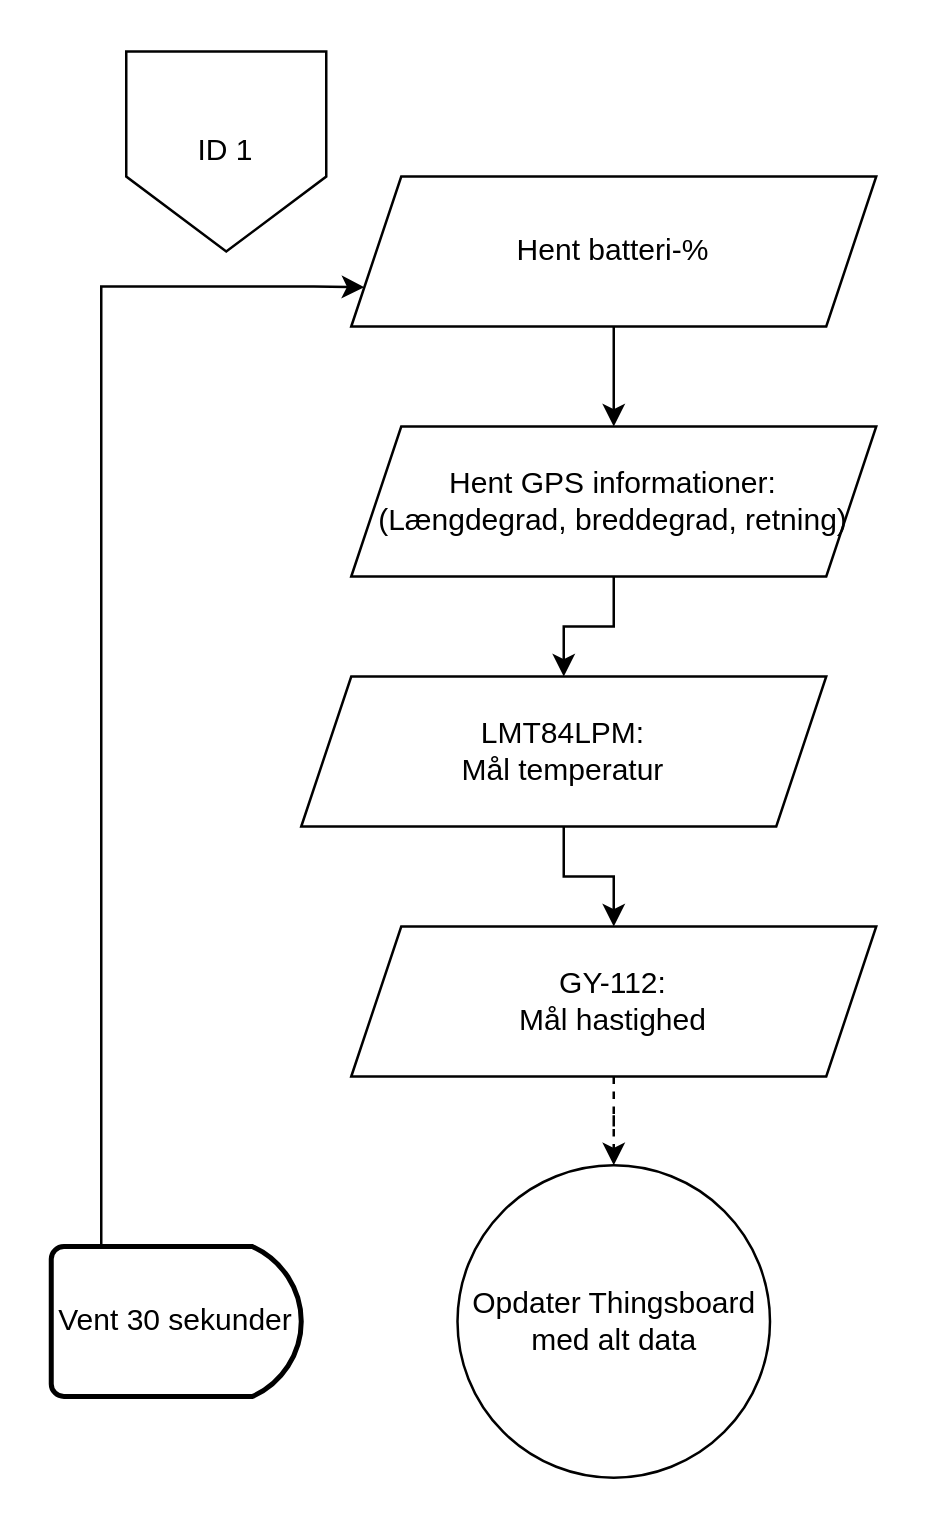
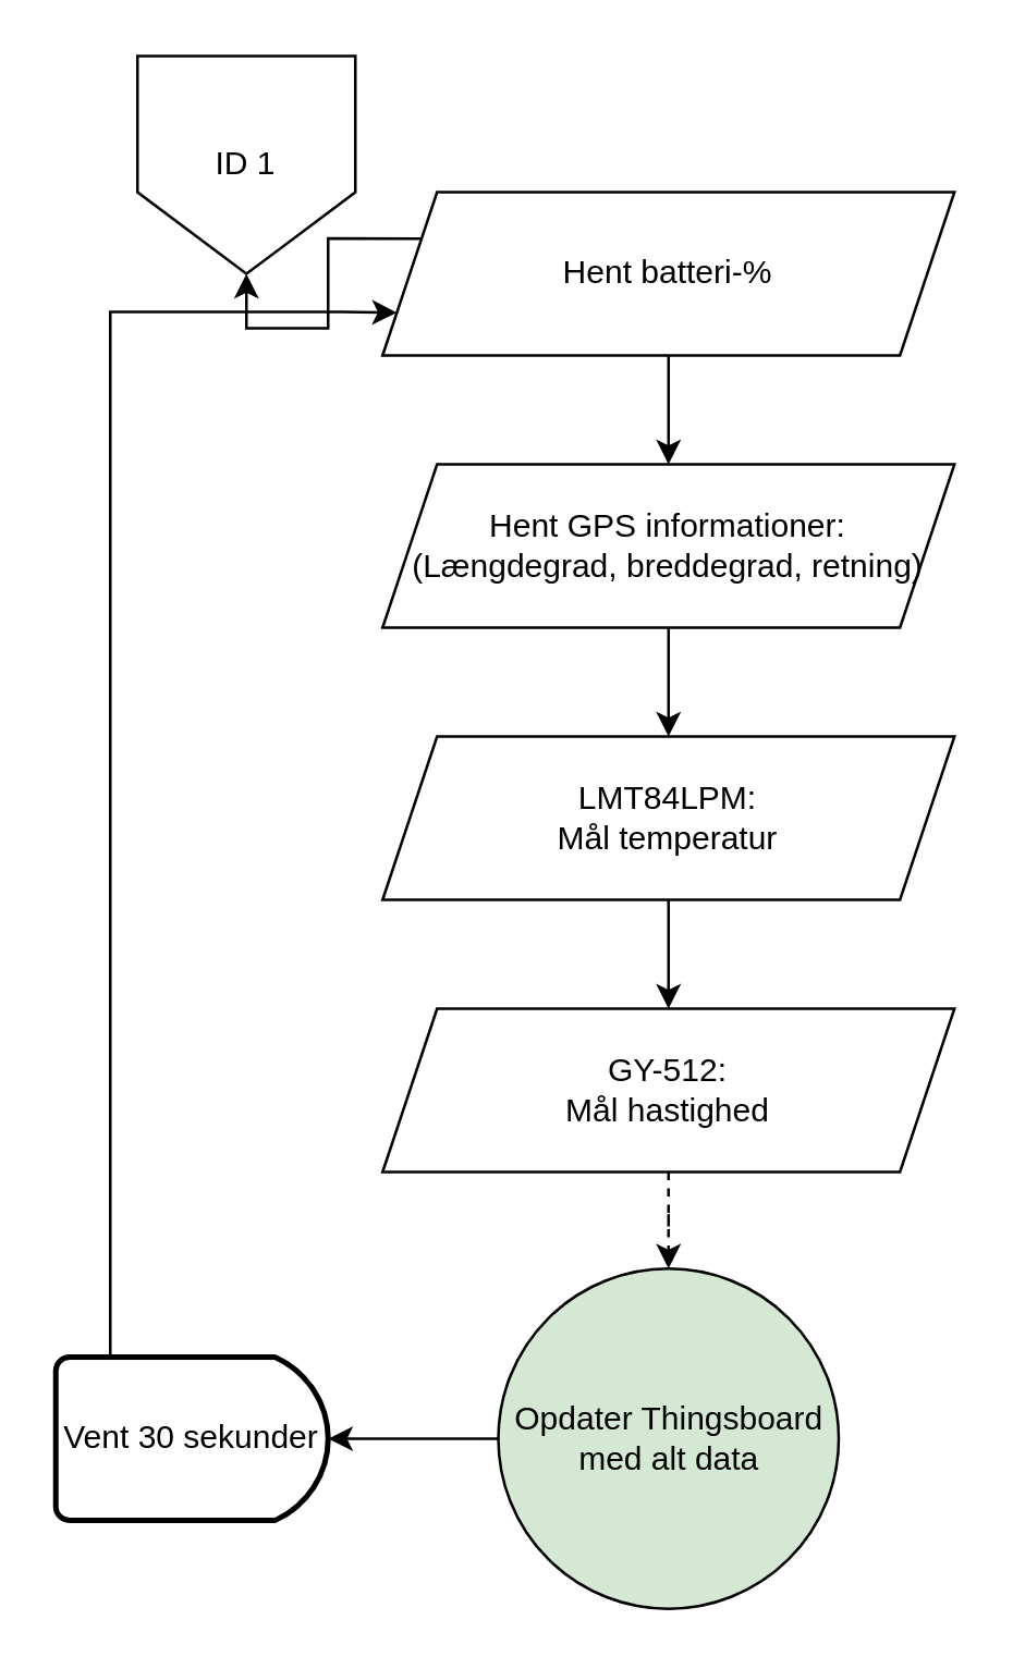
  <mxCell id="0" />
  <mxCell id="1" parent="0" />
+ <mxCell id="2" style="edgeStyle=orthogonalEdgeStyle;rounded=0;orthogonalLoop=1;jettySize=auto;html=1;exitX=0;exitY=0.25;exitDx=0;exitDy=0;entryX=0.5;entryY=1;entryDx=0;entryDy=0;" edge="1" parent="1" source="3" target="9"><mxGeometry relative="1" as="geometry" /></mxCell>
  <mxCell id="3" value="Hent batteri-%" style="shape=parallelogram;perimeter=parallelogramPerimeter;whiteSpace=wrap;html=1;fixedSize=1;rounded=0;" vertex="1" parent="1"><mxGeometry x="140" y="70" width="210" height="60" as="geometry" /></mxCell>
- <mxCell id="5" value="Opdater Thingsboard med alt data" style="ellipse;whiteSpace=wrap;html=1;aspect=fixed;" vertex="1" parent="1"><mxGeometry x="182.5" y="465.5" width="125" height="125" as="geometry" /></mxCell>
+ <mxCell id="4" value="" style="edgeStyle=orthogonalEdgeStyle;rounded=0;orthogonalLoop=1;jettySize=auto;html=1;" edge="1" parent="1" source="5" target="14"><mxGeometry relative="1" as="geometry" /></mxCell>
+ <mxCell id="5" value="Opdater Thingsboard med alt data" style="ellipse;whiteSpace=wrap;html=1;aspect=fixed;fillColor=#d5e8d4;" vertex="1" parent="1"><mxGeometry x="182.5" y="465.5" width="125" height="125" as="geometry" /></mxCell>
  <mxCell id="6" style="edgeStyle=orthogonalEdgeStyle;rounded=0;orthogonalLoop=1;jettySize=auto;html=1;entryX=0;entryY=0.75;entryDx=0;entryDy=0;exitX=0.4;exitY=0;exitDx=0;exitDy=0;exitPerimeter=0;" edge="1" parent="1" target="3"><mxGeometry relative="1" as="geometry"><Array as="points"><mxPoint x="40" y="114" /><mxPoint x="125" y="114" /></Array><mxPoint x="40" y="508" as="sourcePoint" /><mxPoint x="125.25" y="124.25" as="targetPoint" /></mxGeometry></mxCell>
  <mxCell id="7" value="" style="edgeStyle=orthogonalEdgeStyle;rounded=0;orthogonalLoop=1;jettySize=auto;html=1;" edge="1" parent="1" source="8" target="13"><mxGeometry relative="1" as="geometry" /></mxCell>
- <mxCell id="8" value="&lt;div&gt;LMT84LPM:&lt;/div&gt;&lt;div&gt;Mål temperatur&lt;br&gt;&lt;/div&gt;" style="shape=parallelogram;perimeter=parallelogramPerimeter;whiteSpace=wrap;html=1;fixedSize=1;rounded=0;" vertex="1" parent="1"><mxGeometry x="120" y="270" width="210" height="60" as="geometry" /></mxCell>
+ <mxCell id="8" value="&lt;div&gt;LMT84LPM:&lt;/div&gt;&lt;div&gt;Mål temperatur&lt;br&gt;&lt;/div&gt;" style="shape=parallelogram;perimeter=parallelogramPerimeter;whiteSpace=wrap;html=1;fixedSize=1;rounded=0;" vertex="1" parent="1"><mxGeometry x="140" y="270" width="210" height="60" as="geometry" /></mxCell>
  <mxCell id="9" value="ID 1" style="shape=offPageConnector;whiteSpace=wrap;html=1;" vertex="1" parent="1"><mxGeometry x="50" y="20" width="80" height="80" as="geometry" /></mxCell>
  <mxCell id="10" value="" style="edgeStyle=orthogonalEdgeStyle;rounded=0;orthogonalLoop=1;jettySize=auto;html=1;" edge="1" parent="1" source="11" target="8"><mxGeometry relative="1" as="geometry" /></mxCell>
  <mxCell id="11" value="Hent GPS informationer:&lt;br&gt;(Længdegrad, breddegrad, retning)" style="shape=parallelogram;perimeter=parallelogramPerimeter;whiteSpace=wrap;html=1;fixedSize=1;" vertex="1" parent="1"><mxGeometry x="140" y="170" width="210" height="60" as="geometry" /></mxCell>
  <mxCell id="12" value="" style="edgeStyle=orthogonalEdgeStyle;rounded=0;orthogonalLoop=1;jettySize=auto;html=1;dashed=1;" edge="1" parent="1" source="13" target="5"><mxGeometry relative="1" as="geometry" /></mxCell>
- <mxCell id="13" value="GY-112:&lt;br&gt;Mål hastighed" style="shape=parallelogram;perimeter=parallelogramPerimeter;whiteSpace=wrap;html=1;fixedSize=1;rounded=0;" vertex="1" parent="1"><mxGeometry x="140" y="370" width="210" height="60" as="geometry" /></mxCell>
+ <mxCell id="13" value="GY-512:&lt;br&gt;Mål hastighed" style="shape=parallelogram;perimeter=parallelogramPerimeter;whiteSpace=wrap;html=1;fixedSize=1;rounded=0;" vertex="1" parent="1"><mxGeometry x="140" y="370" width="210" height="60" as="geometry" /></mxCell>
  <mxCell id="14" value="Vent 30 sekunder" style="strokeWidth=2;html=1;shape=mxgraph.flowchart.delay;whiteSpace=wrap;" vertex="1" parent="1"><mxGeometry x="20" y="498" width="100" height="60" as="geometry" /></mxCell>
  <mxCell id="15" value="" style="edgeStyle=orthogonalEdgeStyle;rounded=0;orthogonalLoop=1;jettySize=auto;html=1;" edge="1" parent="1" source="3" target="11"><mxGeometry relative="1" as="geometry" /></mxCell>
